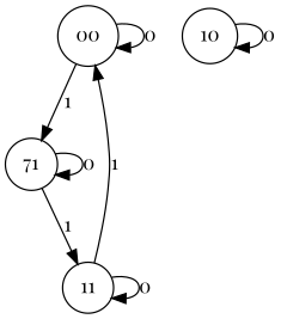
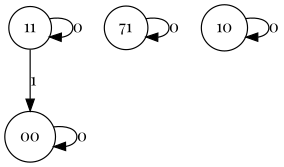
  digraph {
    fontname="Playfair Display"
    node [fontname="Playfair Display" shape=circle]
    edge [fontname="Playfair Display"]
    00
    n2 [label=71]
    11
    10
    00 -> 00 [label=0]
-   00 -> n2 [label=1]
    n2 -> n2 [label=0]
-   n2 -> 11 [label=1]
    11 -> 00 [label=1]
    11 -> 11 [label=0]
    10 -> 10 [label=0]
  }
